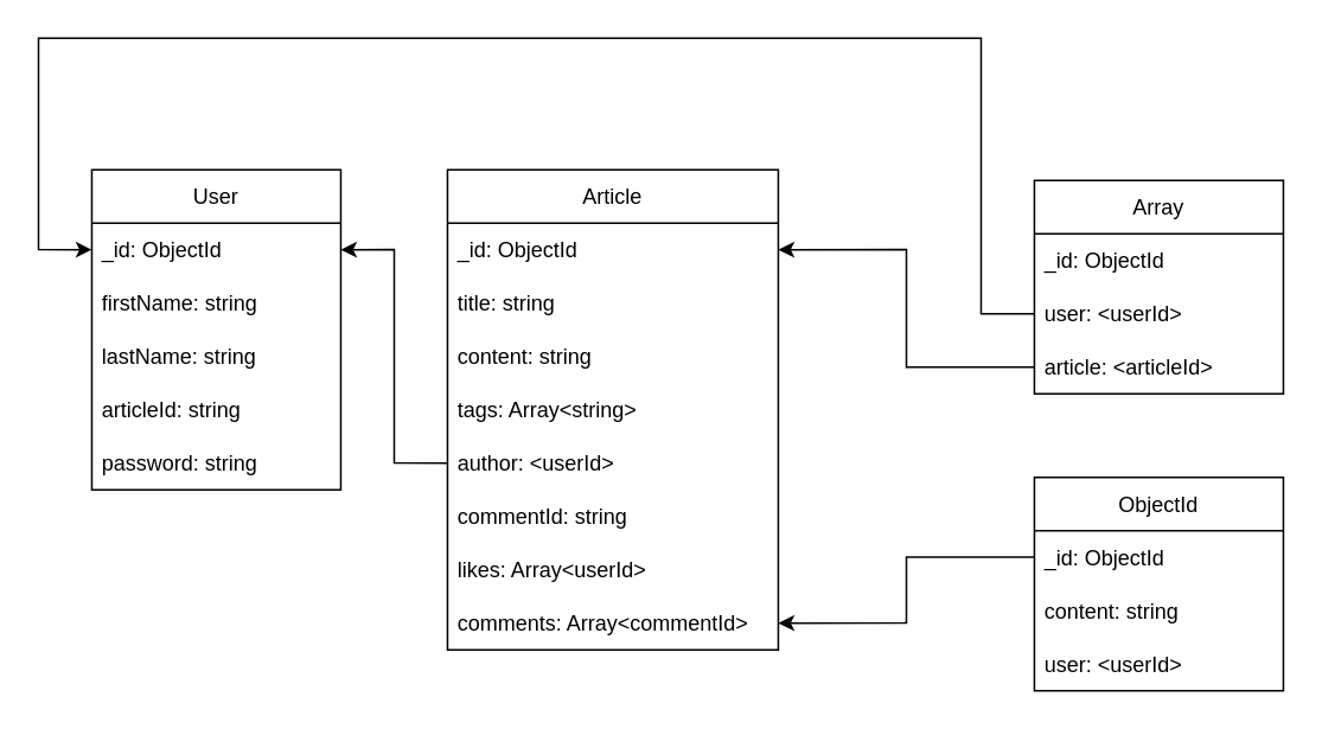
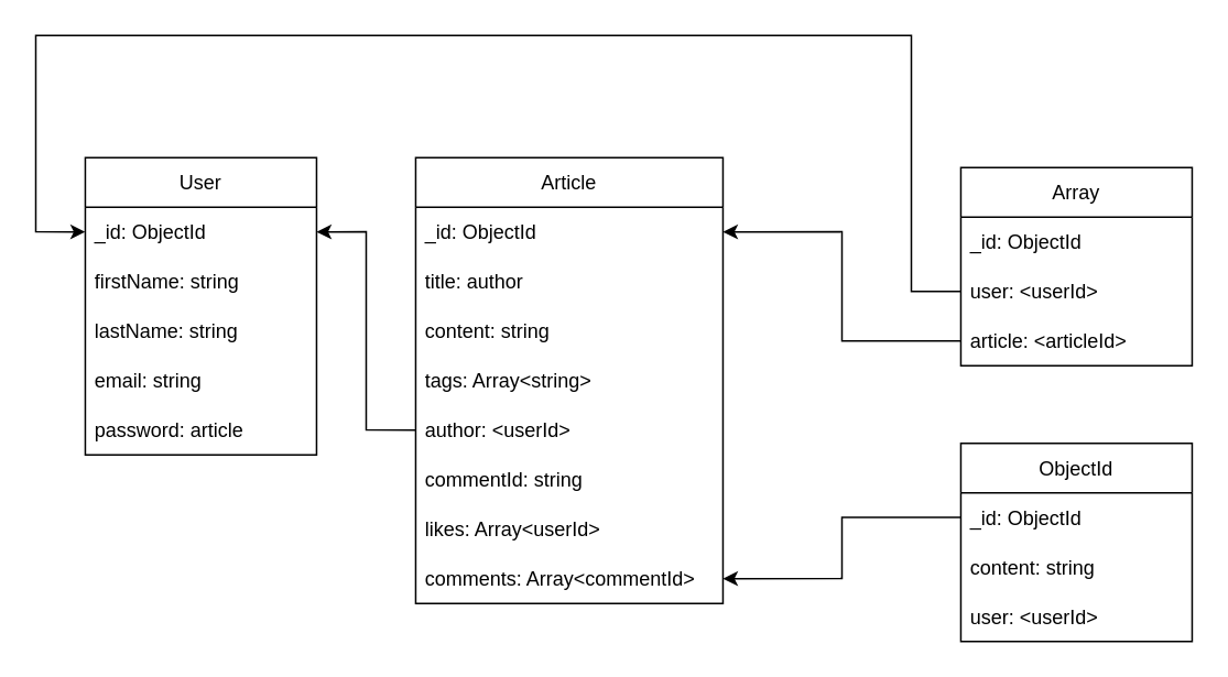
  <mxCell id="0" />
  <mxCell id="1" parent="0" />
  <mxCell id="2" value="Article" style="swimlane;fontStyle=0;childLayout=stackLayout;horizontal=1;startSize=30;horizontalStack=0;resizeParent=1;resizeParentMax=0;resizeLast=0;collapsible=1;marginBottom=0;" parent="1" vertex="1"><mxGeometry x="250.97" y="94.94" width="186" height="270" as="geometry" /></mxCell>
  <mxCell id="3" value="_id: ObjectId" style="text;strokeColor=none;fillColor=none;align=left;verticalAlign=middle;spacingLeft=4;spacingRight=4;overflow=hidden;points=[[0,0.5],[1,0.5]];portConstraint=eastwest;rotatable=0;" parent="2" vertex="1"><mxGeometry y="30" width="186" height="30" as="geometry" /></mxCell>
- <mxCell id="4" value="title: string" style="text;strokeColor=none;fillColor=none;align=left;verticalAlign=middle;spacingLeft=4;spacingRight=4;overflow=hidden;points=[[0,0.5],[1,0.5]];portConstraint=eastwest;rotatable=0;" parent="2" vertex="1"><mxGeometry y="60" width="186" height="30" as="geometry" /></mxCell>
+ <mxCell id="4" value="title: author" style="text;strokeColor=none;fillColor=none;align=left;verticalAlign=middle;spacingLeft=4;spacingRight=4;overflow=hidden;points=[[0,0.5],[1,0.5]];portConstraint=eastwest;rotatable=0;" parent="2" vertex="1"><mxGeometry y="60" width="186" height="30" as="geometry" /></mxCell>
  <mxCell id="5" value="content: string" style="text;strokeColor=none;fillColor=none;align=left;verticalAlign=middle;spacingLeft=4;spacingRight=4;overflow=hidden;points=[[0,0.5],[1,0.5]];portConstraint=eastwest;rotatable=0;" parent="2" vertex="1"><mxGeometry y="90" width="186" height="30" as="geometry" /></mxCell>
  <mxCell id="6" value="tags: Array&lt;string&gt;" style="text;strokeColor=none;fillColor=none;align=left;verticalAlign=middle;spacingLeft=4;spacingRight=4;overflow=hidden;points=[[0,0.5],[1,0.5]];portConstraint=eastwest;rotatable=0;" parent="2" vertex="1"><mxGeometry y="120" width="186" height="30" as="geometry" /></mxCell>
  <mxCell id="7" value="author: &lt;userId&gt;" style="text;strokeColor=none;fillColor=none;align=left;verticalAlign=middle;spacingLeft=4;spacingRight=4;overflow=hidden;points=[[0,0.5],[1,0.5]];portConstraint=eastwest;rotatable=0;" parent="2" vertex="1"><mxGeometry y="150" width="186" height="30" as="geometry" /></mxCell>
  <mxCell id="8" value="commentId: string" style="text;strokeColor=none;fillColor=none;align=left;verticalAlign=middle;spacingLeft=4;spacingRight=4;overflow=hidden;points=[[0,0.5],[1,0.5]];portConstraint=eastwest;rotatable=0;" parent="2" vertex="1"><mxGeometry y="180" width="186" height="30" as="geometry" /></mxCell>
  <mxCell id="9" value="likes: Array&lt;userId&gt;" style="text;strokeColor=none;fillColor=none;align=left;verticalAlign=middle;spacingLeft=4;spacingRight=4;overflow=hidden;points=[[0,0.5],[1,0.5]];portConstraint=eastwest;rotatable=0;" parent="2" vertex="1"><mxGeometry y="210" width="186" height="30" as="geometry" /></mxCell>
  <mxCell id="10" value="comments: Array&lt;commentId&gt;" style="text;strokeColor=none;fillColor=none;align=left;verticalAlign=middle;spacingLeft=4;spacingRight=4;overflow=hidden;points=[[0,0.5],[1,0.5]];portConstraint=eastwest;rotatable=0;" parent="2" vertex="1"><mxGeometry y="240" width="186" height="30" as="geometry" /></mxCell>
  <mxCell id="11" value="User" style="swimlane;fontStyle=0;childLayout=stackLayout;horizontal=1;startSize=30;horizontalStack=0;resizeParent=1;resizeParentMax=0;resizeLast=0;collapsible=1;marginBottom=0;" parent="1" vertex="1"><mxGeometry x="50.97" y="94.94" width="140" height="180" as="geometry" /></mxCell>
  <mxCell id="12" value="_id: ObjectId" style="text;strokeColor=none;fillColor=none;align=left;verticalAlign=middle;spacingLeft=4;spacingRight=4;overflow=hidden;points=[[0,0.5],[1,0.5]];portConstraint=eastwest;rotatable=0;" parent="11" vertex="1"><mxGeometry y="30" width="140" height="30" as="geometry" /></mxCell>
  <mxCell id="13" value="firstName: string" style="text;strokeColor=none;fillColor=none;align=left;verticalAlign=middle;spacingLeft=4;spacingRight=4;overflow=hidden;points=[[0,0.5],[1,0.5]];portConstraint=eastwest;rotatable=0;" parent="11" vertex="1"><mxGeometry y="60" width="140" height="30" as="geometry" /></mxCell>
  <mxCell id="14" value="lastName: string" style="text;strokeColor=none;fillColor=none;align=left;verticalAlign=middle;spacingLeft=4;spacingRight=4;overflow=hidden;points=[[0,0.5],[1,0.5]];portConstraint=eastwest;rotatable=0;" parent="11" vertex="1"><mxGeometry y="90" width="140" height="30" as="geometry" /></mxCell>
- <mxCell id="15" value="articleId: string" style="text;strokeColor=none;fillColor=none;align=left;verticalAlign=middle;spacingLeft=4;spacingRight=4;overflow=hidden;points=[[0,0.5],[1,0.5]];portConstraint=eastwest;rotatable=0;" parent="11" vertex="1"><mxGeometry y="120" width="140" height="30" as="geometry" /></mxCell>
- <mxCell id="16" value="password: string" style="text;strokeColor=none;fillColor=none;align=left;verticalAlign=middle;spacingLeft=4;spacingRight=4;overflow=hidden;points=[[0,0.5],[1,0.5]];portConstraint=eastwest;rotatable=0;" parent="11" vertex="1"><mxGeometry y="150" width="140" height="30" as="geometry" /></mxCell>
+ <mxCell id="15" value="email: string" style="text;strokeColor=none;fillColor=none;align=left;verticalAlign=middle;spacingLeft=4;spacingRight=4;overflow=hidden;points=[[0,0.5],[1,0.5]];portConstraint=eastwest;rotatable=0;" parent="11" vertex="1"><mxGeometry y="120" width="140" height="30" as="geometry" /></mxCell>
+ <mxCell id="16" value="password: article" style="text;strokeColor=none;fillColor=none;align=left;verticalAlign=middle;spacingLeft=4;spacingRight=4;overflow=hidden;points=[[0,0.5],[1,0.5]];portConstraint=eastwest;rotatable=0;" parent="11" vertex="1"><mxGeometry y="150" width="140" height="30" as="geometry" /></mxCell>
  <mxCell id="17" value="Array" style="swimlane;fontStyle=0;childLayout=stackLayout;horizontal=1;startSize=30;horizontalStack=0;resizeParent=1;resizeParentMax=0;resizeLast=0;collapsible=1;marginBottom=0;" parent="1" vertex="1"><mxGeometry x="580.97" y="100.97" width="140" height="120" as="geometry"><mxRectangle x="580" y="110.0" width="50" height="30" as="alternateBounds" /></mxGeometry></mxCell>
  <mxCell id="18" value="_id: ObjectId" style="text;strokeColor=none;fillColor=none;align=left;verticalAlign=middle;spacingLeft=4;spacingRight=4;overflow=hidden;points=[[0,0.5],[1,0.5]];portConstraint=eastwest;rotatable=0;" parent="17" vertex="1"><mxGeometry y="30" width="140" height="30" as="geometry" /></mxCell>
  <mxCell id="19" value="user: &lt;userId&gt;" style="text;strokeColor=none;fillColor=none;align=left;verticalAlign=middle;spacingLeft=4;spacingRight=4;overflow=hidden;points=[[0,0.5],[1,0.5]];portConstraint=eastwest;rotatable=0;" parent="17" vertex="1"><mxGeometry y="60" width="140" height="30" as="geometry" /></mxCell>
  <mxCell id="20" value="article: &lt;articleId&gt;" style="text;strokeColor=none;fillColor=none;align=left;verticalAlign=middle;spacingLeft=4;spacingRight=4;overflow=hidden;points=[[0,0.5],[1,0.5]];portConstraint=eastwest;rotatable=0;" parent="17" vertex="1"><mxGeometry y="90" width="140" height="30" as="geometry" /></mxCell>
  <mxCell id="21" style="edgeStyle=orthogonalEdgeStyle;rounded=0;orthogonalLoop=1;jettySize=auto;html=1;exitX=0;exitY=0.5;exitDx=0;exitDy=0;entryX=1;entryY=0.5;entryDx=0;entryDy=0;" parent="1" source="7" target="12" edge="1"><mxGeometry relative="1" as="geometry" /></mxCell>
  <mxCell id="22" style="edgeStyle=orthogonalEdgeStyle;rounded=0;orthogonalLoop=1;jettySize=auto;html=1;exitX=0;exitY=0.5;exitDx=0;exitDy=0;entryX=1;entryY=0.5;entryDx=0;entryDy=0;" parent="1" source="20" target="3" edge="1"><mxGeometry relative="1" as="geometry" /></mxCell>
  <mxCell id="23" value="ObjectId" style="swimlane;fontStyle=0;childLayout=stackLayout;horizontal=1;startSize=30;horizontalStack=0;resizeParent=1;resizeParentMax=0;resizeLast=0;collapsible=1;marginBottom=0;" parent="1" vertex="1"><mxGeometry x="580.97" y="267.94" width="140" height="120" as="geometry" /></mxCell>
  <mxCell id="24" value="_id: ObjectId" style="text;strokeColor=none;fillColor=none;align=left;verticalAlign=middle;spacingLeft=4;spacingRight=4;overflow=hidden;points=[[0,0.5],[1,0.5]];portConstraint=eastwest;rotatable=0;" parent="23" vertex="1"><mxGeometry y="30" width="140" height="30" as="geometry" /></mxCell>
  <mxCell id="25" value="content: string" style="text;strokeColor=none;fillColor=none;align=left;verticalAlign=middle;spacingLeft=4;spacingRight=4;overflow=hidden;points=[[0,0.5],[1,0.5]];portConstraint=eastwest;rotatable=0;" parent="23" vertex="1"><mxGeometry y="60" width="140" height="30" as="geometry" /></mxCell>
  <mxCell id="26" value="user: &lt;userId&gt;" style="text;strokeColor=none;fillColor=none;align=left;verticalAlign=middle;spacingLeft=4;spacingRight=4;overflow=hidden;points=[[0,0.5],[1,0.5]];portConstraint=eastwest;rotatable=0;" parent="23" vertex="1"><mxGeometry y="90" width="140" height="30" as="geometry" /></mxCell>
  <mxCell id="27" style="edgeStyle=orthogonalEdgeStyle;rounded=0;orthogonalLoop=1;jettySize=auto;html=1;entryX=0;entryY=0.25;entryDx=0;entryDy=0;exitX=0;exitY=0.5;exitDx=0;exitDy=0;" parent="1" source="19" target="11" edge="1"><mxGeometry relative="1" as="geometry"><Array as="points"><mxPoint x="550.97" y="175.97" /><mxPoint x="550.97" y="20.97" /><mxPoint x="20.97" y="20.97" /><mxPoint x="20.97" y="139.97" /></Array></mxGeometry></mxCell>
  <mxCell id="28" style="edgeStyle=orthogonalEdgeStyle;rounded=0;orthogonalLoop=1;jettySize=auto;html=1;entryX=1;entryY=0.5;entryDx=0;entryDy=0;" parent="1" source="24" target="10" edge="1"><mxGeometry relative="1" as="geometry" /></mxCell>
